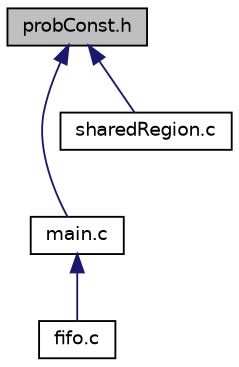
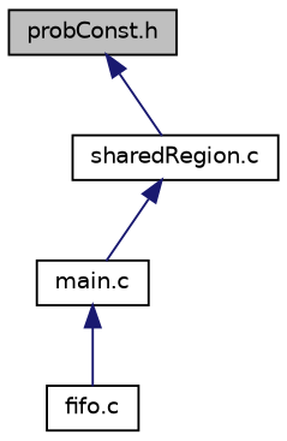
  digraph {
    node [color=black fillcolor=white fontname=Helvetica fontsize=10 shape=record style=filled]
    edge [color=midnightblue dir=back fontname=Helvetica fontsize=10 labelfontname=Helvetica labelfontsize=10 style=solid]
    n1 [fillcolor=grey75 fontcolor=black height=0.2 label="probConst.h" width=0.4]
    n2 [height=0.2 label="main.c" width=0.4]
    n3 [height=0.2 label="sharedRegion.c" width=0.4]
    n4 [height=0.2 label="fifo.c" width=0.4]
-   n1 -> n2
+   n3 -> n2
    n1 -> n3
    n2 -> n4
  }
